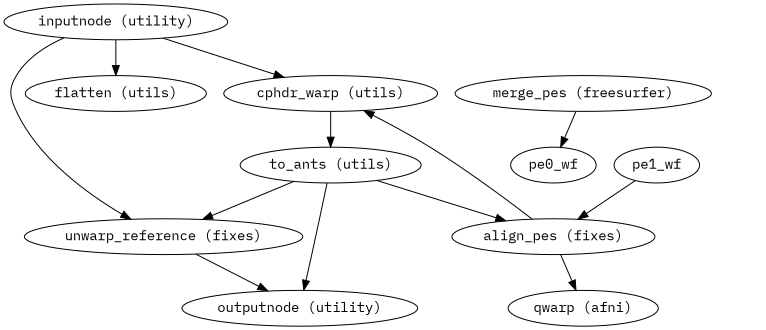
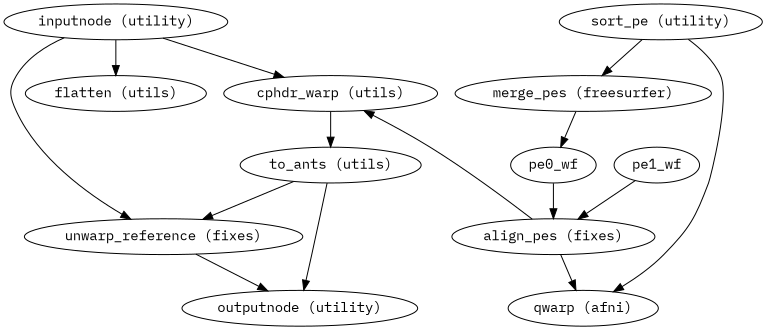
  strict digraph {
    fontname="IBM Plex Mono"
    node [fontname="IBM Plex Mono"]
    edge [fontname="IBM Plex Mono"]
    "inputnode (utility)"
    "flatten (utils)"
    "cphdr_warp (utils)"
    "unwarp_reference (fixes)"
    "to_ants (utils)"
    "outputnode (utility)"
+   "sort_pe (utility)"
    "qwarp (afni)"
    "merge_pes (freesurfer)"
    pe0_wf
    "align_pes (fixes)"
    pe1_wf
    "inputnode (utility)" -> "flatten (utils)"
    "inputnode (utility)" -> "cphdr_warp (utils)"
    "inputnode (utility)" -> "unwarp_reference (fixes)"
    "cphdr_warp (utils)" -> "to_ants (utils)"
    "unwarp_reference (fixes)" -> "outputnode (utility)"
    "to_ants (utils)" -> "unwarp_reference (fixes)"
    "to_ants (utils)" -> "outputnode (utility)"
+   "sort_pe (utility)" -> "qwarp (afni)"
+   "sort_pe (utility)" -> "merge_pes (freesurfer)"
    "merge_pes (freesurfer)" -> pe0_wf
-   "to_ants (utils)" -> "align_pes (fixes)"
+   pe0_wf -> "align_pes (fixes)"
    "align_pes (fixes)" -> "cphdr_warp (utils)"
    "align_pes (fixes)" -> "qwarp (afni)"
    pe1_wf -> "align_pes (fixes)"
  }
